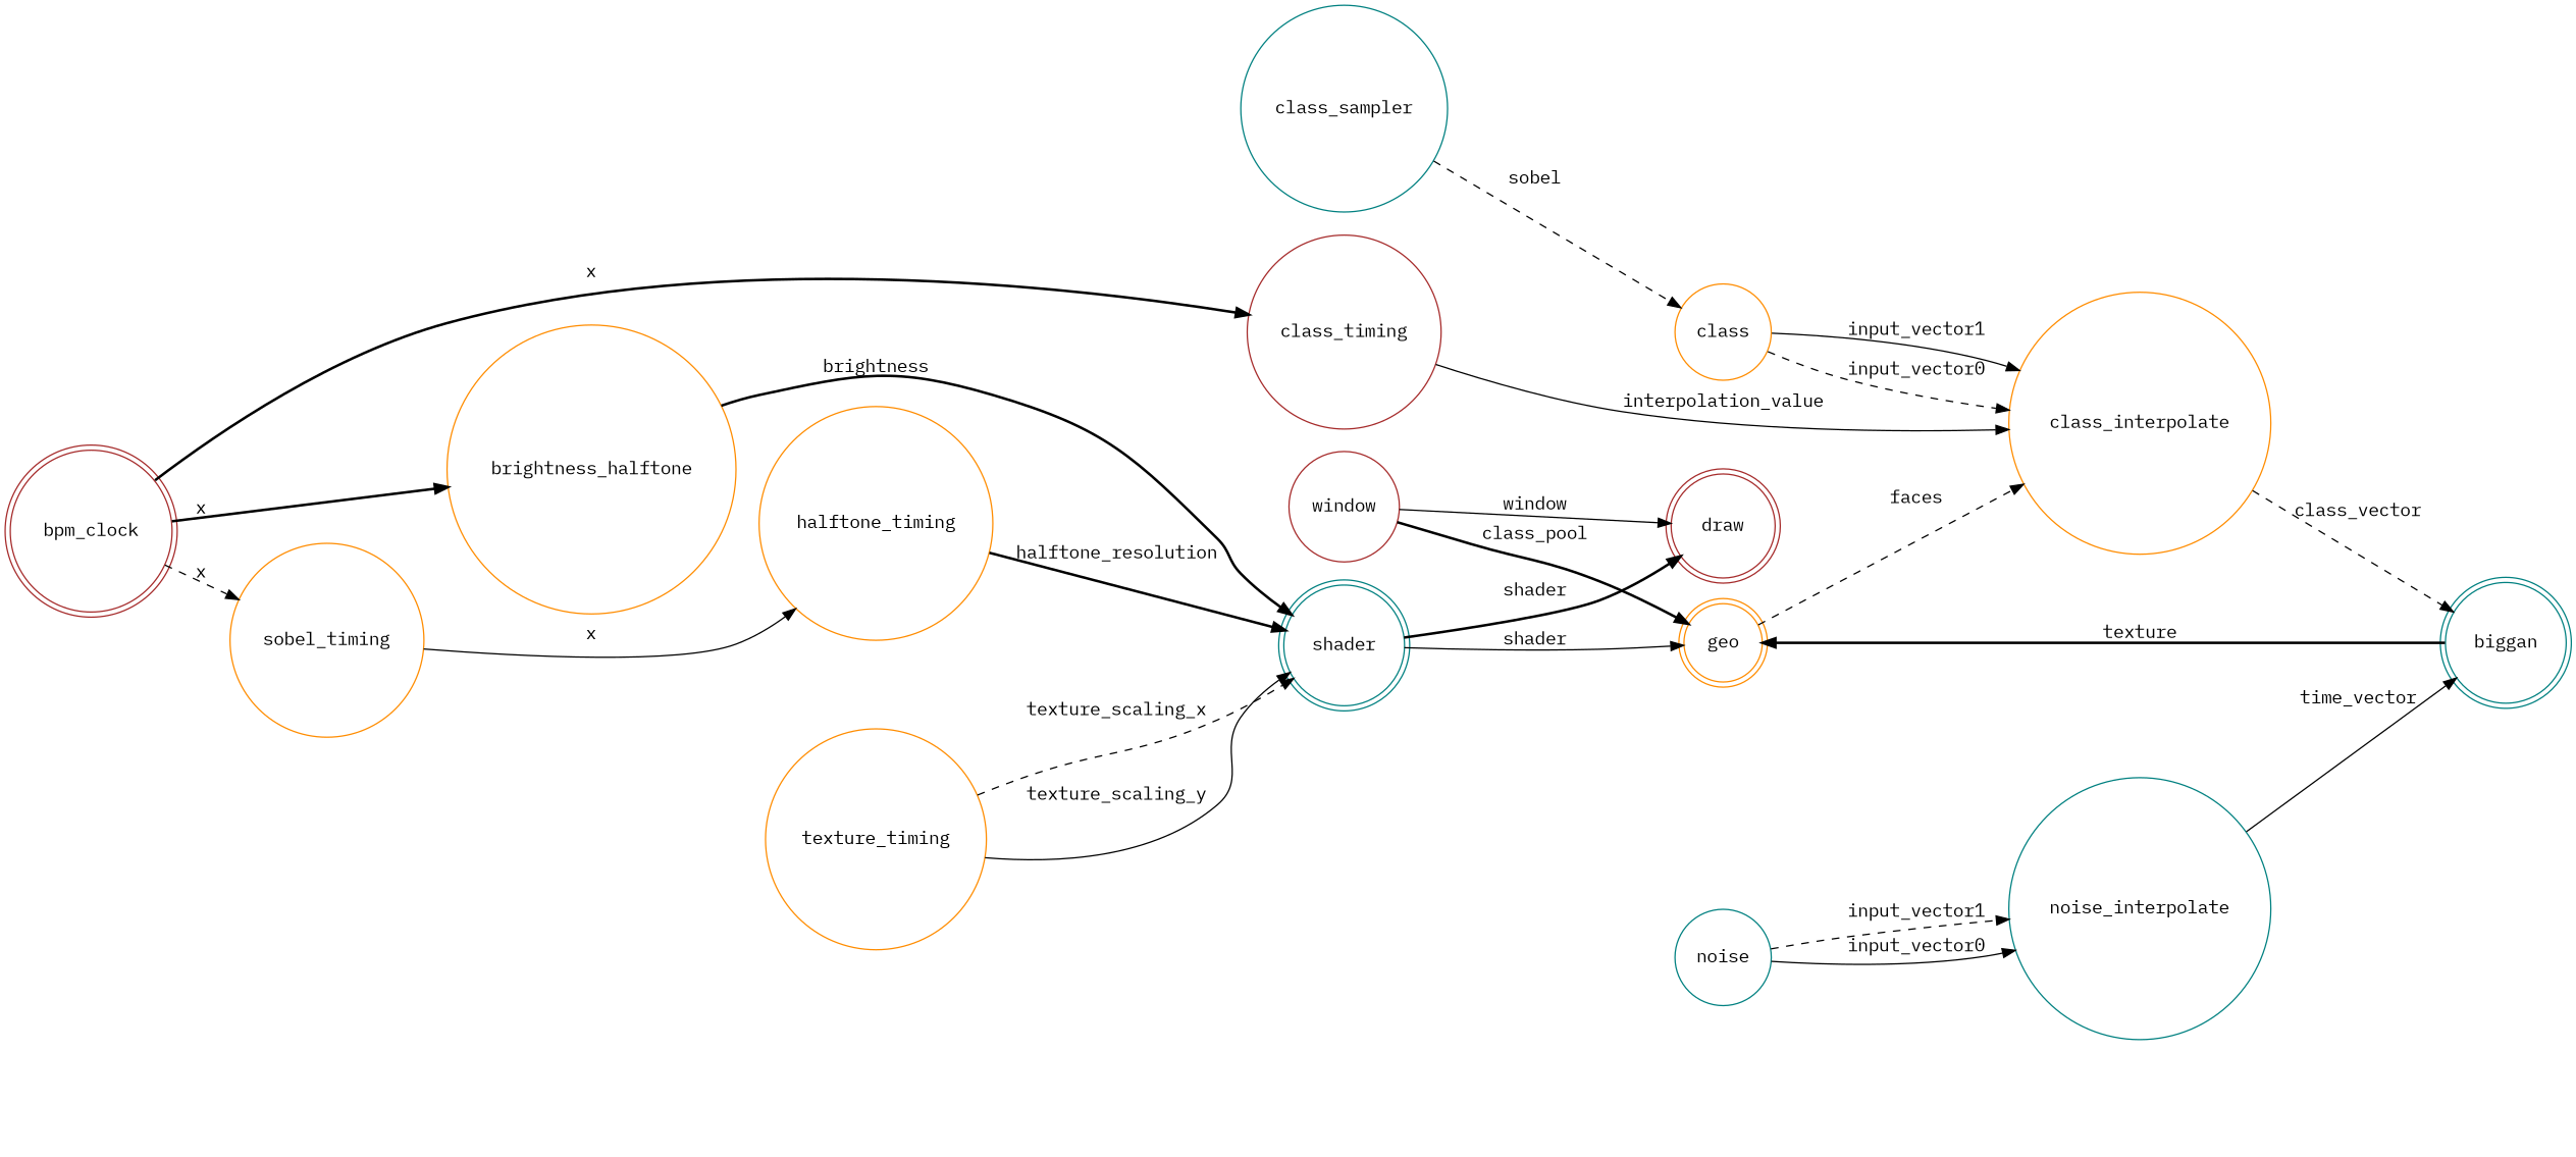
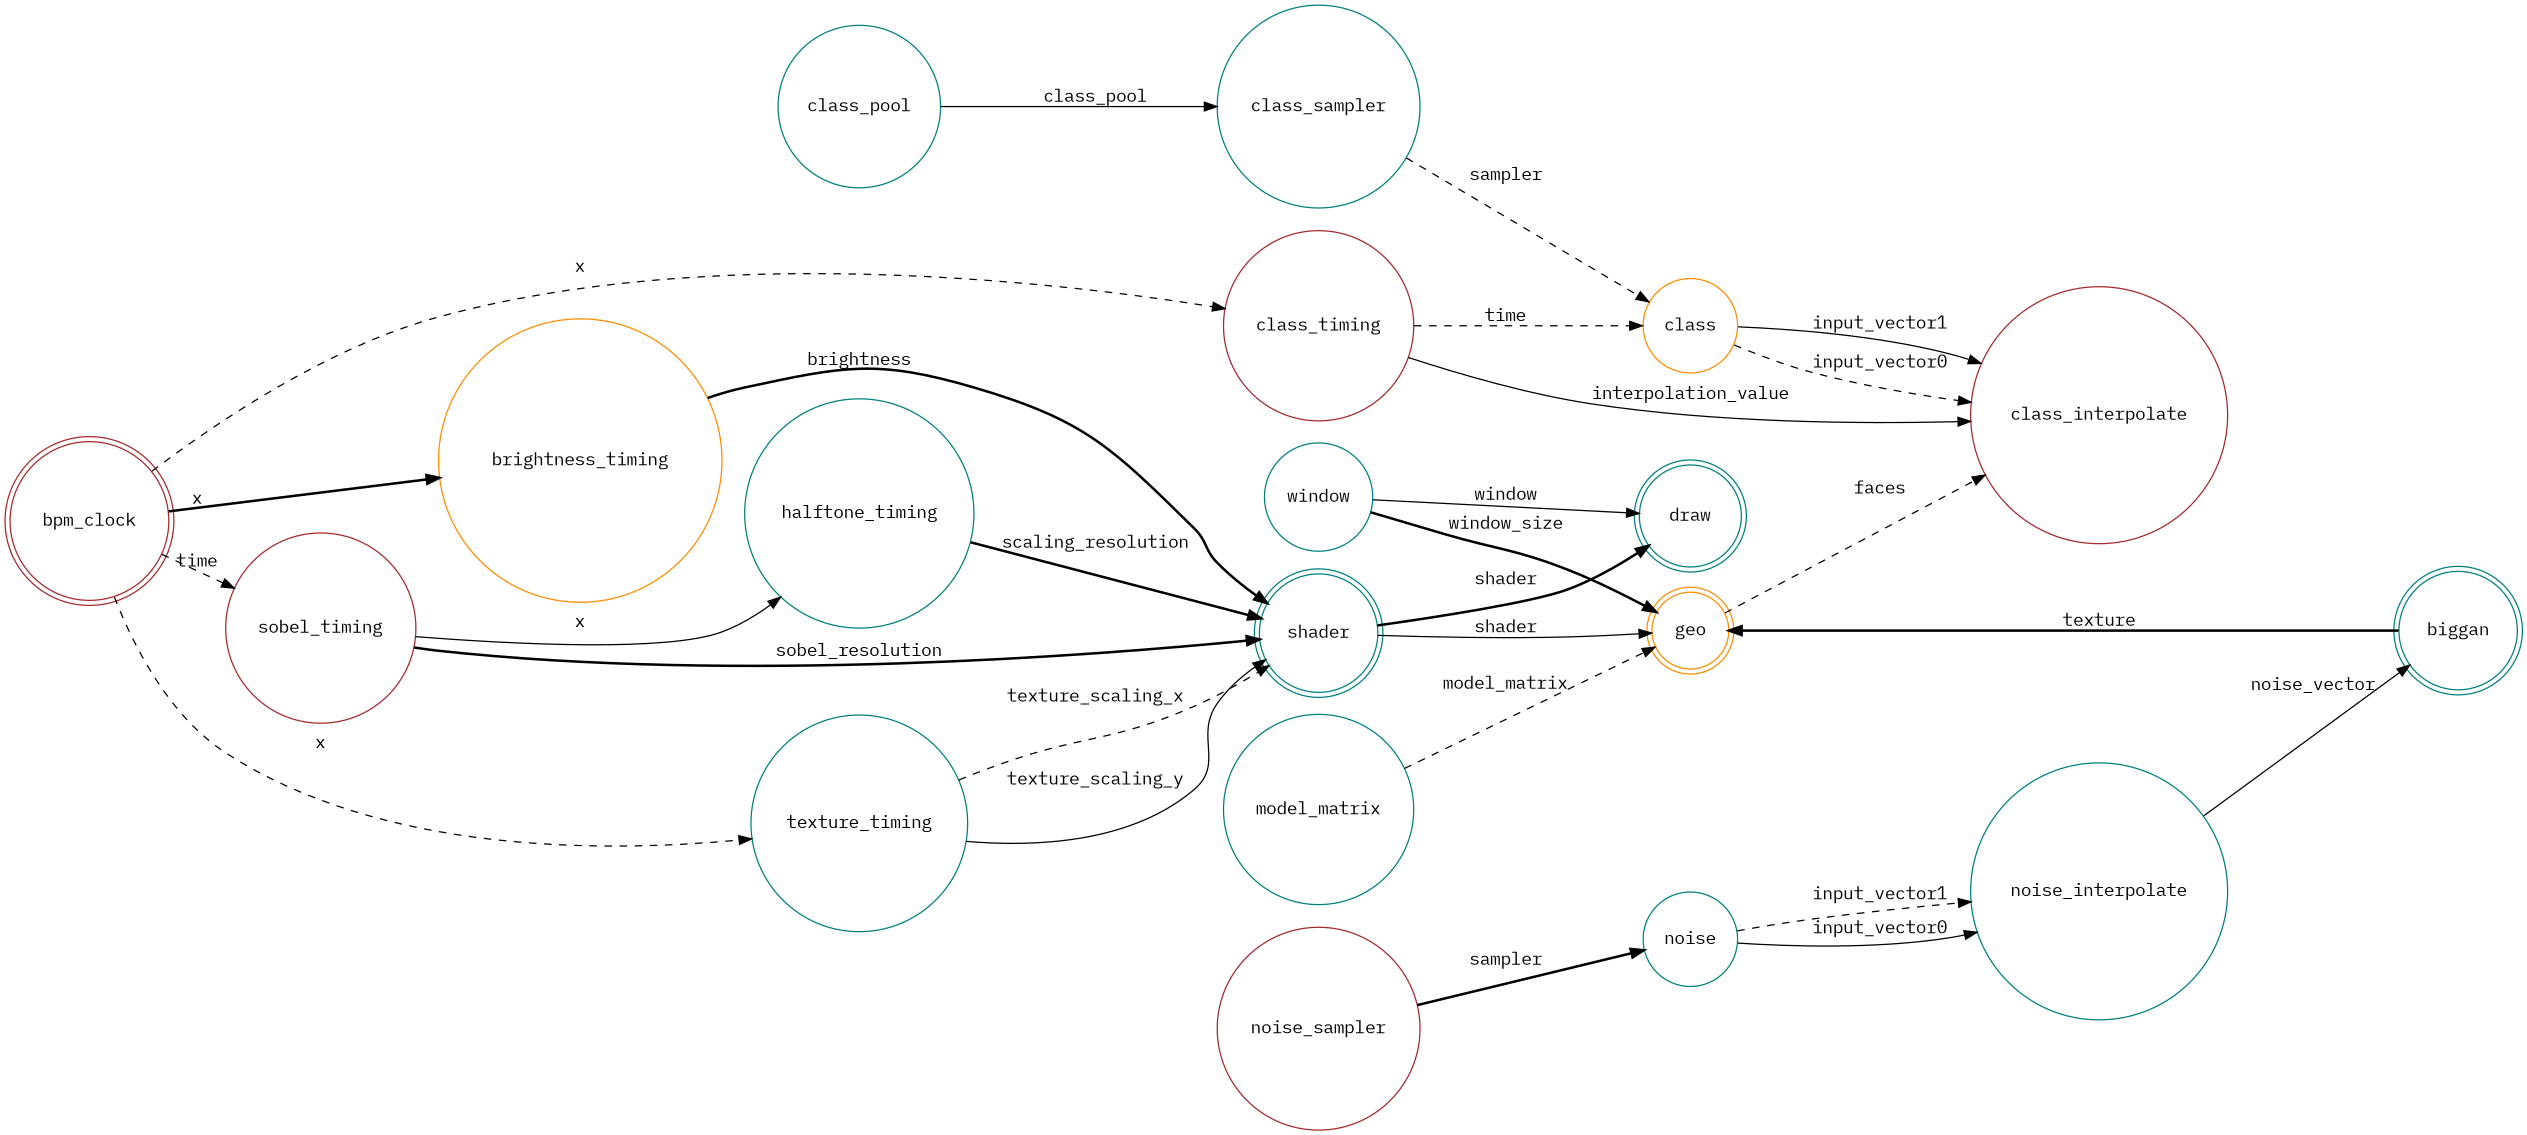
  digraph {
    fontname="IBM Plex Mono"
    rankdir=LR
    node [color=teal fontname="IBM Plex Mono" shape=circle]
    edge [fontname="IBM Plex Mono" style=dashed]
-   n1 [color=brown label=window]
+   n1 [label=window]
    n2 [color=darkorange label=geo shape=doublecircle]
-   n3 [color=brown label=draw shape=doublecircle]
-   n4 [color=darkorange label=class_interpolate]
+   n3 [label=draw shape=doublecircle]
+   n4 [color=brown label=class_interpolate]
    n5 [color=brown label=bpm_clock shape=doublecircle]
    n6 [color=brown label=class_timing]
-   n7 [color=darkorange label=texture_timing]
-   n8 [color=darkorange label=sobel_timing]
-   n9 [color=darkorange label=brightness_halftone]
+   n7 [label=texture_timing]
+   n8 [color=brown label=sobel_timing]
+   n9 [color=darkorange label=brightness_timing]
    n10 [color=darkorange label=class]
    n11 [label=shader shape=doublecircle]
-   n12 [color=darkorange label=halftone_timing]
+   n12 [label=halftone_timing]
    n13 [label=noise]
    n14 [label=noise_interpolate]
    n15 [label=biggan shape=doublecircle]
+   n16 [color=brown label=noise_sampler]
+   n17 [label=class_pool]
    n18 [label=class_sampler]
-   n1 -> n2 [label=class_pool style=bold]
+   n19 [label=model_matrix]
+   n1 -> n2 [label=window_size style=bold]
    n1 -> n3 [label=window style=solid]
    n2 -> n4 [label=faces]
-   n4 -> n15 [label=class_vector]
-   n5 -> n6 [label=x style=bold]
-   n5 -> n8 [label=x]
+   n5 -> n6 [label=x]
+   n5 -> n7 [label=x]
+   n5 -> n8 [label=time]
    n5 -> n9 [label=x style=bold]
    n6 -> n4 [label=interpolation_value style=solid]
+   n6 -> n10 [label=time]
    n7 -> n11 [label=texture_scaling_x]
    n7 -> n11 [label=texture_scaling_y style=solid]
+   n8 -> n11 [label=sobel_resolution style=bold]
    n8 -> n12 [label=x style=solid]
    n9 -> n11 [label=brightness style=bold]
    n10 -> n4 [label=input_vector0]
    n10 -> n4 [label=input_vector1 style=solid]
    n11 -> n2 [label=shader style=solid]
    n11 -> n3 [label=shader style=bold]
-   n12 -> n11 [label=halftone_resolution style=bold]
+   n12 -> n11 [label=scaling_resolution style=bold]
    n13 -> n14 [label=input_vector0 style=solid]
    n13 -> n14 [label=input_vector1]
-   n14 -> n15 [label=time_vector style=solid]
+   n14 -> n15 [label=noise_vector style=solid]
    n15 -> n2 [label=texture style=bold]
-   n18 -> n10 [label=sobel]
+   n16 -> n13 [label=sampler style=bold]
+   n17 -> n18 [label=class_pool style=solid]
+   n18 -> n10 [label=sampler]
+   n19 -> n2 [label=model_matrix]
  }
